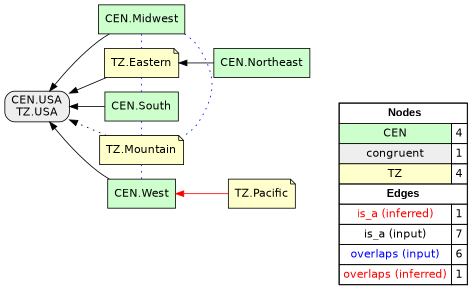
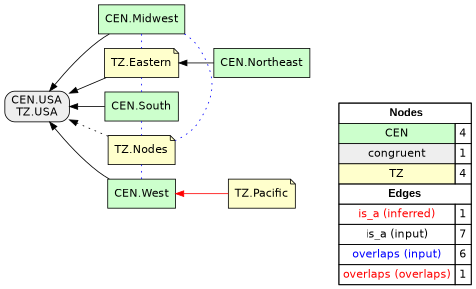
  digraph {
    rankdir=RL
    node [fillcolor="#CCFFCC" fontname=helvetica shape=box style=filled]
    edge [arrowhead=normal color="#000000" constraint=true penwidth=1 style=solid]
-   n1 [fillcolor=white label=<   <TABLE BORDER="0" CELLBORDER="1" CELLSPACING="0" CELLPADDING="4">  <TR> <TD COLSPAN="2"><font face="Arial Black"> Nodes</font></TD> </TR>  <TR>   <TD bgcolor="#CCFFCC" fontname="helvetica">CEN</TD>   <TD>4</TD>   </TR>  <TR>   <TD bgcolor="#EEEEEE" fontname="helvetica">congruent</TD>   <TD>1</TD>   </TR>  <TR>   <TD bgcolor="#FFFFCC" fontname="helvetica">TZ</TD>   <TD>4</TD>   </TR>  <TR> <TD COLSPAN="2"><font face = "Arial Black"> Edges </font></TD> </TR>  <TR>   <TD><font color ="#FF0000">is_a (inferred)</font></TD><TD>1</TD> </TR> <TR>   <TD><font color ="#000000">is_a (input)</font></TD><TD>7</TD> </TR> <TR>   <TD><font color ="#0000FF">overlaps (input)</font></TD><TD>6</TD> </TR> <TR>   <TD><font color ="#FF0000">overlaps (inferred)</font></TD><TD>1</TD> </TR> </TABLE>   > margin=0]
+   n1 [fillcolor=white label=<   <TABLE BORDER="0" CELLBORDER="1" CELLSPACING="0" CELLPADDING="4">  <TR> <TD COLSPAN="2"><font face="Arial Black"> Nodes</font></TD> </TR>  <TR>   <TD bgcolor="#CCFFCC" fontname="helvetica">CEN</TD>   <TD>4</TD>   </TR>  <TR>   <TD bgcolor="#EEEEEE" fontname="helvetica">congruent</TD>   <TD>1</TD>   </TR>  <TR>   <TD bgcolor="#FFFFCC" fontname="helvetica">TZ</TD>   <TD>4</TD>   </TR>  <TR> <TD COLSPAN="2"><font face = "Arial Black"> Edges </font></TD> </TR>  <TR>   <TD><font color ="#FF0000">is_a (inferred)</font></TD><TD>1</TD> </TR> <TR>   <TD><font color ="#000000">is_a (input)</font></TD><TD>7</TD> </TR> <TR>   <TD><font color ="#0000FF">overlaps (input)</font></TD><TD>6</TD> </TR> <TR>   <TD><font color ="#FF0000">overlaps (overlaps)</font></TD><TD>1</TD> </TR> </TABLE>   > margin=0]
    "CEN.USA\nTZ.USA" [fillcolor="#EEEEEE" style="filled,rounded"]
    "CEN.Midwest"
    "TZ.Eastern" [fillcolor="#FFFFCC" shape=note]
-   "TZ.Mountain" [fillcolor="#FFFFCC" shape=note]
+   "TZ.Mountain" [fillcolor="#FFFFCC" shape=note label="TZ.Nodes"]
    "CEN.South"
    "CEN.Northeast"
    "CEN.West"
    "TZ.Pacific" [fillcolor="#FFFFCC" shape=note]
    subgraph sub_1 {
      rank=source
      n1
    }
    "CEN.Midwest" -> "CEN.USA\nTZ.USA"
    "CEN.Midwest" -> "TZ.Eastern" [arrowhead=none color="#0000FF" constraint=false style=dotted]
    "CEN.Midwest" -> "TZ.Mountain" [arrowhead=none color="#0000FF" constraint=false style=dotted]
    "TZ.Eastern" -> "CEN.USA\nTZ.USA"
    "TZ.Mountain" -> "CEN.USA\nTZ.USA" [style=dotted]
    "CEN.South" -> "CEN.USA\nTZ.USA"
    "CEN.South" -> "TZ.Eastern" [arrowhead=none color="#0000FF" constraint=false style=dotted]
    "CEN.South" -> "TZ.Mountain" [arrowhead=none color="#0000FF" constraint=false style=dotted]
    "CEN.Northeast" -> "TZ.Eastern"
    "CEN.West" -> "CEN.USA\nTZ.USA"
    "CEN.West" -> "TZ.Mountain" [arrowhead=none color="#0000FF" constraint=false style=dotted]
    "TZ.Pacific" -> "CEN.West" [color="#FF0000"]
  }
